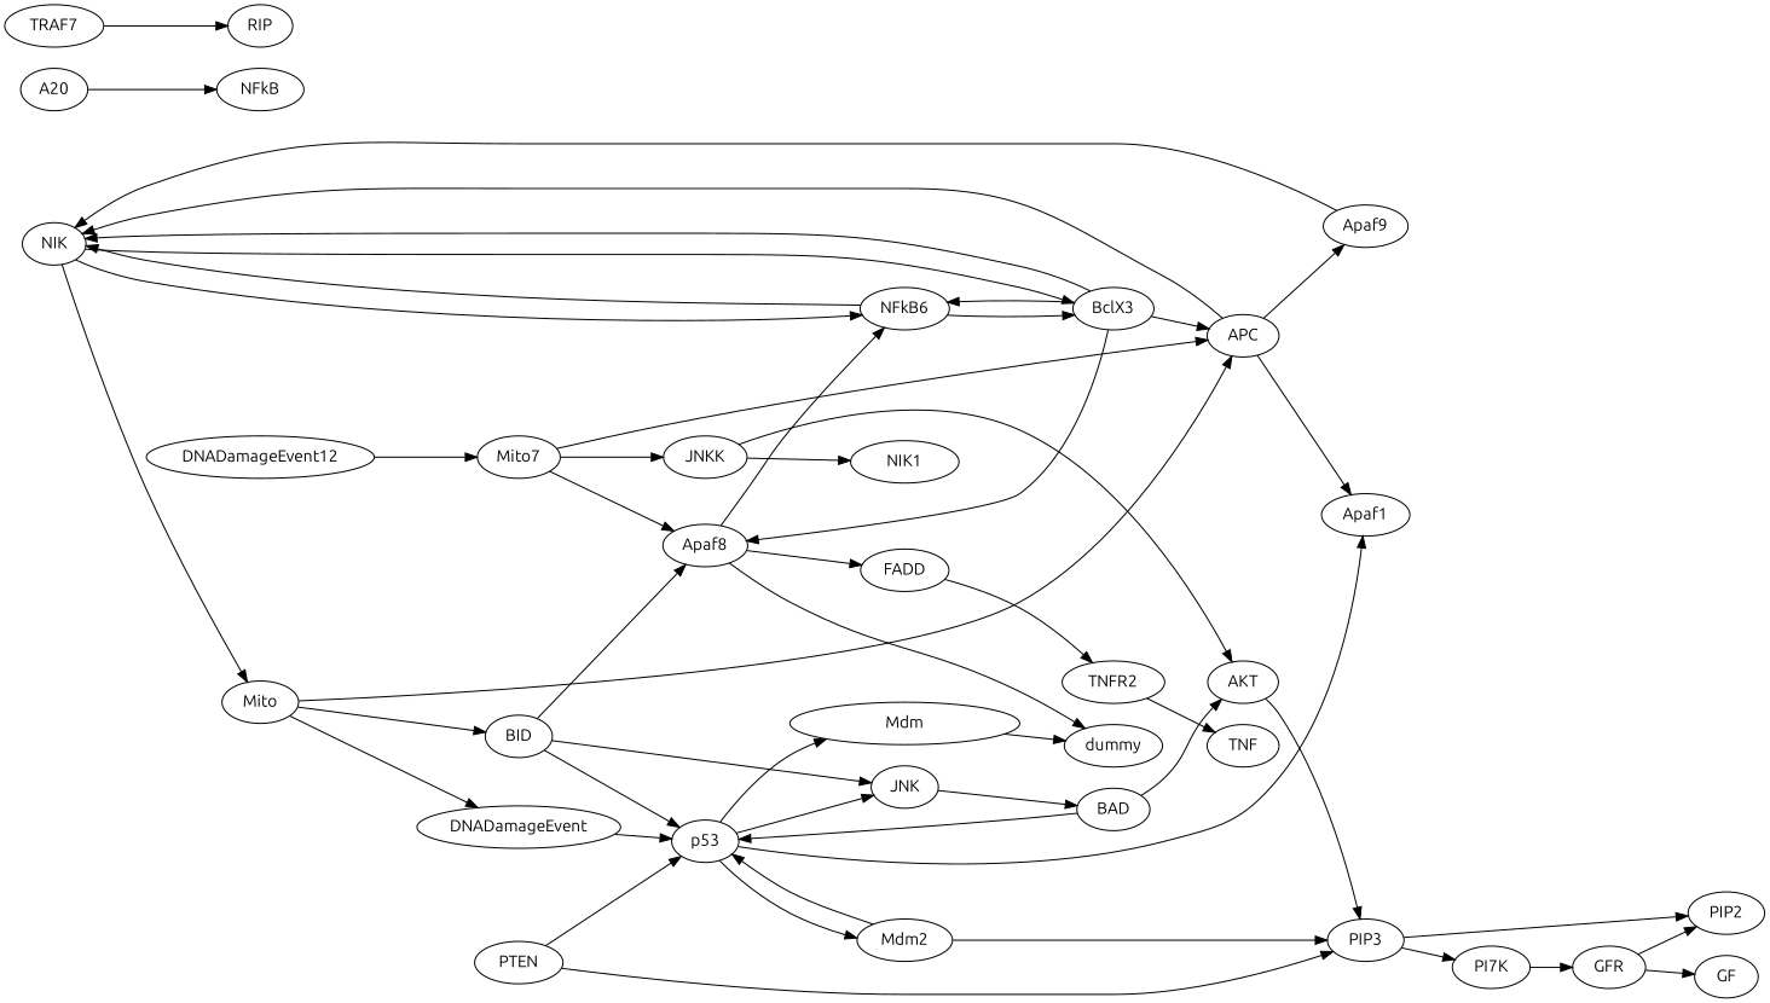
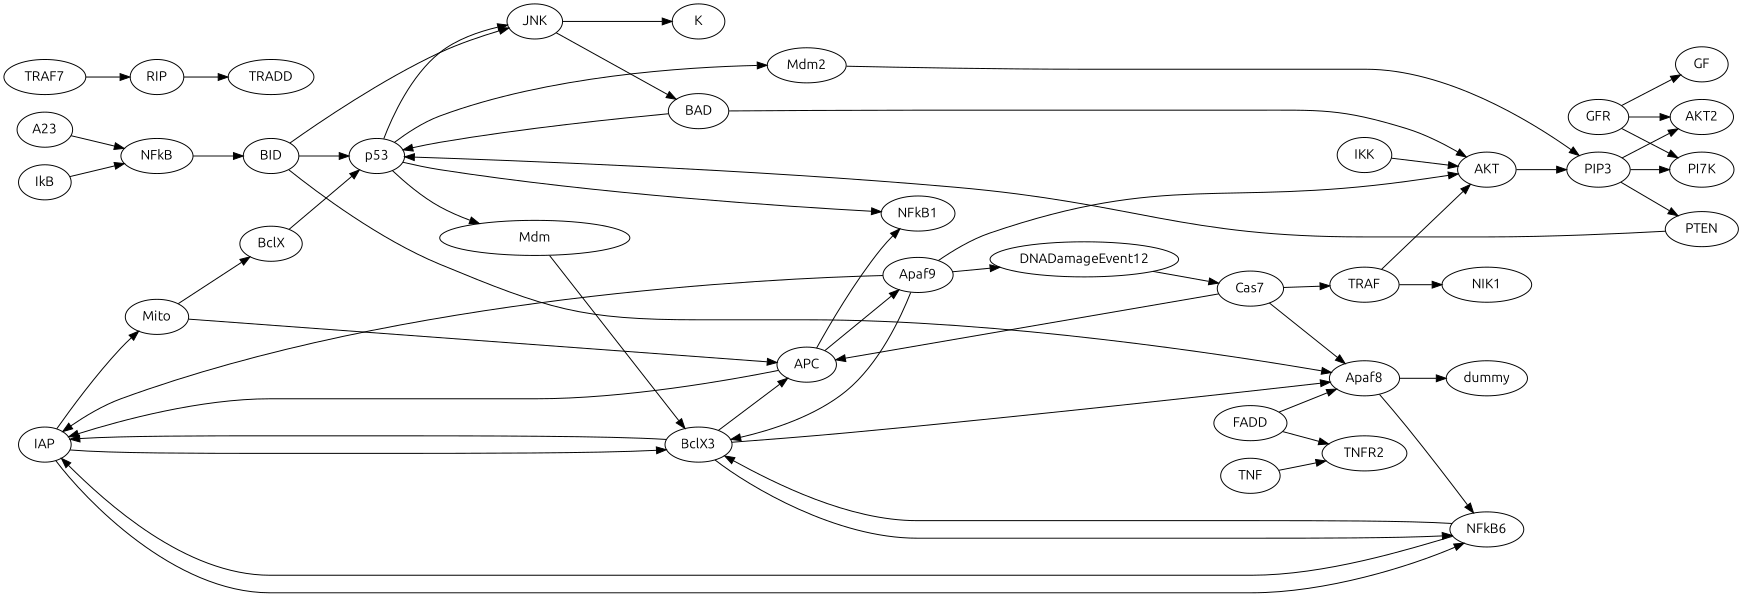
  digraph {
    fontname=Ubuntu
    rankdir=LR
    node [fontname=Ubuntu]
    edge [fontname=Ubuntu]
-   IAP [height=0.5 width=0.75 label=NIK]
+   IAP [height=0.5 width=0.75]
    Mito [height=0.5 width=0.9027]
    n3 [height=0.5 label=BclX3 width=0.93881]
    n4 [height=0.5 label=NFkB6 width=0.93881]
    NFkB [height=0.5 width=1.0291]
    BID [height=0.5 width=0.79437]
-   BclX [height=0.5 width=0.88464 label=DNADamageEvent]
+   BclX [height=0.5 width=0.88464]
    APC [height=0.5 width=0.84854]
    n9 [height=0.5 label=Apaf8 width=0.93881]
+   IkB [height=0.5 width=0.75]
    p53 [height=0.5 width=0.79437]
    JNK [height=0.5 width=0.79437]
    n13 [height=0.5 label=dummy width=1.0471]
    FADD [height=0.5 width=1.0471]
    n15 [height=0.5 label=Apaf9 width=0.93881]
-   Apaf1 [height=0.5 width=1.0471]
+   Apaf1 [height=0.5 width=1.0471 label=NFkB1]
+   IKK [height=0.5 width=0.77632]
    AKT [height=0.5 width=0.83048]
    Mdm2 [height=0.5 width=1.1193]
    n20 [height=0.5 label=Mdm width=2.7081]
    BAD [height=0.5 width=0.86659]
+   K [height=0.5 width=0.75]
    TNFR2 [height=0.5 width=1.2096]
    n24 [height=0.5 label=DNADamageEvent12 width=1.1013]
+   TRADD [height=0.5 width=1.2277]
    n26 [height=0.5 label=NIK1 width=1.2818]
    PIP3 [height=0.5 width=0.9027]
-   Cas7 [height=0.5 width=0.93881 label=Mito7]
-   PIP2 [height=0.5 width=0.9027]
+   Cas7 [height=0.5 width=0.93881]
+   PIP2 [height=0.5 width=0.9027 label=AKT2]
    n30 [height=0.5 label=PI7K width=0.92075]
    PTEN [height=0.5 width=1.0471]
-   JNKK [height=0.5 width=0.99297]
+   JNKK [height=0.5 width=0.99297 label=TRAF]
    GFR [height=0.5 width=0.86659]
    TNF [height=0.5 width=0.84854]
    GF [height=0.5 width=0.75]
    n36 [height=0.5 label=TRAF7 width=1.1735]
    RIP [height=0.5 width=0.75827]
-   A20 [height=0.5 width=0.79437]
+   A20 [height=0.5 width=0.79437 label=A23]
    IAP -> Mito
    IAP -> n3
    IAP -> n4
-   Mito -> BID
+   NFkB -> BID
    Mito -> BclX
    Mito -> APC
    n3 -> IAP
    n3 -> n4
    n3 -> APC
    n3 -> n9
    n4 -> IAP
    n4 -> n3
    BID -> n9
    BID -> p53
    BID -> JNK
    BclX -> p53
    APC -> IAP
    APC -> n15
    APC -> Apaf1
    n9 -> n4
    n9 -> n13
-   n9 -> FADD
+   FADD -> n9
+   IkB -> NFkB
    p53 -> JNK
    p53 -> Apaf1
    p53 -> Mdm2
    p53 -> n20
    JNK -> BAD
+   JNK -> K
    FADD -> TNFR2
    n15 -> IAP
+   n15 -> n3
+   n15 -> AKT
+   n15 -> n24
+   IKK -> AKT
    AKT -> PIP3
-   Mdm2 -> p53
    Mdm2 -> PIP3
-   n20 -> n13
+   n20 -> n3
    BAD -> p53
    BAD -> AKT
-   TNFR2 -> TNF
+   TNF -> TNFR2
    n24 -> Cas7
    PIP3 -> PIP2
    PIP3 -> n30
-   PTEN -> PIP3
+   PIP3 -> PTEN
    Cas7 -> APC
    Cas7 -> n9
    Cas7 -> JNKK
-   n30 -> GFR
+   GFR -> n30
    PTEN -> p53
    JNKK -> AKT
    JNKK -> n26
    GFR -> PIP2
    GFR -> GF
    n36 -> RIP
+   RIP -> TRADD
    A20 -> NFkB
  }
